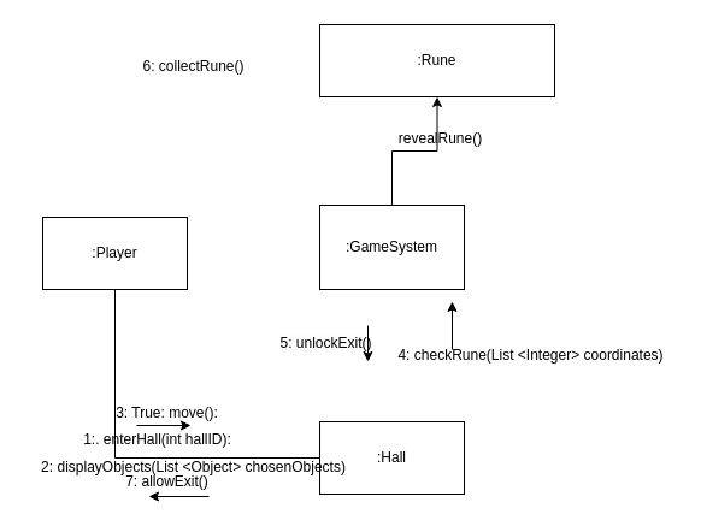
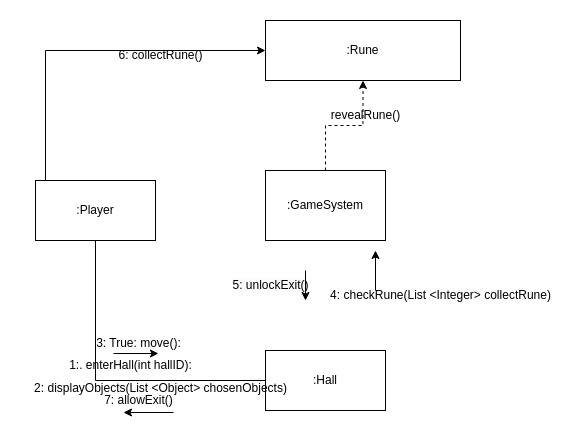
  <mxCell id="0" />
  <mxCell id="1" parent="0" />
  <mxCell id="2" style="edgeStyle=orthogonalEdgeStyle;rounded=0;orthogonalLoop=1;jettySize=auto;html=1;exitX=0.5;exitY=1;exitDx=0;exitDy=0;entryX=0;entryY=0.5;entryDx=0;entryDy=0;endArrow=none;endFill=0;" edge="1" parent="1" source="4" target="7"><mxGeometry relative="1" as="geometry" /></mxCell>
+ <mxCell id="3" style="edgeStyle=orthogonalEdgeStyle;rounded=0;orthogonalLoop=1;jettySize=auto;html=1;entryX=0;entryY=0.5;entryDx=0;entryDy=0;" edge="1" parent="1" source="4" target="8"><mxGeometry relative="1" as="geometry"><Array as="points"><mxPoint x="45" y="50" /></Array></mxGeometry></mxCell>
  <mxCell id="4" value=":Player" style="rounded=0;whiteSpace=wrap;html=1;" vertex="1" parent="1"><mxGeometry x="35" y="180" width="120" height="60" as="geometry" /></mxCell>
- <mxCell id="5" style="edgeStyle=orthogonalEdgeStyle;rounded=0;orthogonalLoop=1;jettySize=auto;html=1;entryX=0.5;entryY=1;entryDx=0;entryDy=0;" edge="1" parent="1" source="6" target="8"><mxGeometry relative="1" as="geometry" /></mxCell>
+ <mxCell id="5" style="edgeStyle=orthogonalEdgeStyle;rounded=0;orthogonalLoop=1;jettySize=auto;html=1;entryX=0.5;entryY=1;entryDx=0;entryDy=0;dashed=1;" edge="1" parent="1" source="6" target="8"><mxGeometry relative="1" as="geometry" /></mxCell>
  <mxCell id="6" value=":GameSystem" style="rounded=0;whiteSpace=wrap;html=1;" vertex="1" parent="1"><mxGeometry x="265" y="170" width="120" height="70" as="geometry" /></mxCell>
  <mxCell id="7" value=":Hall" style="rounded=0;whiteSpace=wrap;html=1;" vertex="1" parent="1"><mxGeometry x="265" y="350" width="120" height="60" as="geometry" /></mxCell>
  <mxCell id="8" value=":Rune" style="rounded=0;whiteSpace=wrap;html=1;" vertex="1" parent="1"><mxGeometry x="265" y="20" width="195" height="60" as="geometry" /></mxCell>
  <mxCell id="9" value="1:. enterHall(int hallID):" style="text;html=1;align=center;verticalAlign=middle;resizable=0;points=[];autosize=1;strokeColor=none;fillColor=none;" vertex="1" parent="1"><mxGeometry x="55" y="350" width="150" height="30" as="geometry" /></mxCell>
  <mxCell id="10" value="2: displayObjects(List &amp;lt;Object&amp;gt; chosenObjects)&lt;div&gt;&lt;span style=&quot;caret-color: rgba(0, 0, 0, 0); color: rgba(0, 0, 0, 0); font-family: monospace; font-size: 0px; text-align: start;&quot;&gt;%3CmxGraphModel%3E%3Croot%3E%3CmxCell%20id%3D%220%22%2F%3E%3CmxCell%20id%3D%221%22%20parent%3D%220%22%2F%3E%3CmxCell%20id%3D%222%22%20value%3D%22collectRune()%22%20style%3D%22text%3Bhtml%3D1%3Balign%3Dcenter%3BverticalAlign%3Dmiddle%3Bresizable%3D0%3Bpoints%3D%5B%5D%3Bautosize%3D1%3BstrokeColor%3Dnone%3BfillColor%3Dnone%3B%22%20vertex%3D%221%22%20parent%3D%221%22%3E%3CmxGeometry%20x%3D%22315%22%20y%3D%22500%22%20width%3D%2290%22%20height%3D%2230%22%20as%3D%22geometry%22%2F%3E%3C%2FmxCell%3E%3C%2Froot%3E%3C%2FmxGraphModel%3E&lt;/span&gt;&lt;br&gt;&lt;/div&gt;" style="text;html=1;align=center;verticalAlign=middle;resizable=0;points=[];autosize=1;strokeColor=none;fillColor=none;" vertex="1" parent="1"><mxGeometry x="20" y="375" width="280" height="40" as="geometry" /></mxCell>
  <mxCell id="11" value="" style="endArrow=classic;html=1;rounded=0;" edge="1" parent="1"><mxGeometry width="50" height="50" relative="1" as="geometry"><mxPoint x="173" y="412" as="sourcePoint" /><mxPoint x="123" y="412" as="targetPoint" /></mxGeometry></mxCell>
  <mxCell id="12" value="" style="endArrow=classic;html=1;rounded=0;entryX=1.013;entryY=-0.133;entryDx=0;entryDy=0;entryPerimeter=0;" edge="1" parent="1"><mxGeometry width="50" height="50" relative="1" as="geometry"><mxPoint x="113" y="353" as="sourcePoint" /><mxPoint x="157.95" y="353.01" as="targetPoint" /></mxGeometry></mxCell>
  <mxCell id="13" value="3: True: move():" style="text;html=1;align=center;verticalAlign=middle;resizable=0;points=[];autosize=1;strokeColor=none;fillColor=none;" vertex="1" parent="1"><mxGeometry x="83" y="328" width="110" height="30" as="geometry" /></mxCell>
- <mxCell id="14" value="4: checkRune(List &amp;lt;Integer&amp;gt; coordinates)" style="text;html=1;align=center;verticalAlign=middle;resizable=0;points=[];autosize=1;strokeColor=none;fillColor=none;" vertex="1" parent="1"><mxGeometry x="320" y="280" width="240" height="30" as="geometry" /></mxCell>
+ <mxCell id="14" value="4: checkRune(List &amp;lt;Integer&amp;gt; collectRune)" style="text;html=1;align=center;verticalAlign=middle;resizable=0;points=[];autosize=1;strokeColor=none;fillColor=none;" vertex="1" parent="1"><mxGeometry x="320" y="280" width="240" height="30" as="geometry" /></mxCell>
  <mxCell id="15" value="" style="endArrow=classic;html=1;rounded=0;" edge="1" parent="1"><mxGeometry width="50" height="50" relative="1" as="geometry"><mxPoint x="375" y="290" as="sourcePoint" /><mxPoint x="375" y="250" as="targetPoint" /></mxGeometry></mxCell>
  <mxCell id="16" value="revealRune()" style="text;html=1;align=center;verticalAlign=middle;resizable=0;points=[];autosize=1;strokeColor=none;fillColor=none;" vertex="1" parent="1"><mxGeometry x="320" y="100" width="90" height="30" as="geometry" /></mxCell>
  <mxCell id="17" value="&lt;span style=&quot;caret-color: rgb(0, 0, 0); color: rgb(0, 0, 0); font-family: Helvetica; font-size: 12px; font-style: normal; font-variant-caps: normal; font-weight: 400; letter-spacing: normal; orphans: auto; text-align: center; text-indent: 0px; text-transform: none; white-space: nowrap; widows: auto; word-spacing: 0px; -webkit-text-stroke-width: 0px; background-color: rgb(251, 251, 251); text-decoration: none; display: inline !important; float: none;&quot;&gt;5: unlockExit()&lt;/span&gt;" style="text;html=1;align=center;verticalAlign=middle;resizable=0;points=[];autosize=1;strokeColor=none;fillColor=none;" vertex="1" parent="1"><mxGeometry x="220" y="270" width="100" height="30" as="geometry" /></mxCell>
  <mxCell id="18" value="" style="endArrow=classic;html=1;rounded=0;" edge="1" parent="1"><mxGeometry width="50" height="50" relative="1" as="geometry"><mxPoint x="305" y="270" as="sourcePoint" /><mxPoint x="305" y="300" as="targetPoint" /></mxGeometry></mxCell>
  <mxCell id="19" value="6: collectRune()" style="text;html=1;align=center;verticalAlign=middle;resizable=0;points=[];autosize=1;strokeColor=none;fillColor=none;" vertex="1" parent="1"><mxGeometry x="105" y="40" width="110" height="30" as="geometry" /></mxCell>
  <mxCell id="20" value="7: allowExit()" style="text;html=1;align=center;verticalAlign=middle;resizable=0;points=[];autosize=1;strokeColor=none;fillColor=none;" vertex="1" parent="1"><mxGeometry x="93" y="385" width="90" height="30" as="geometry" /></mxCell>
